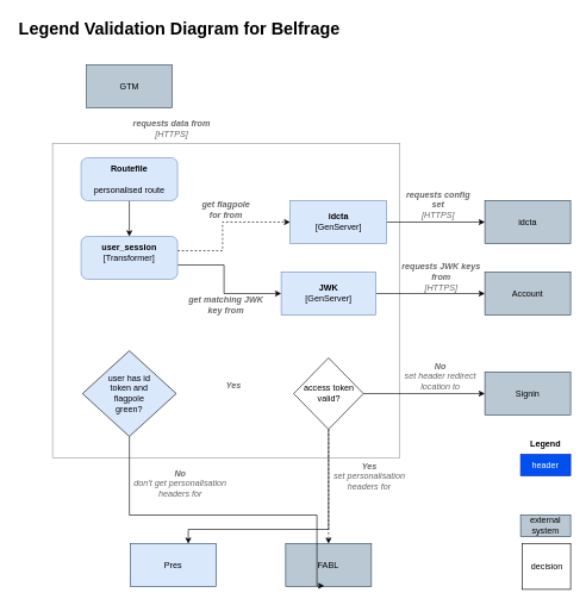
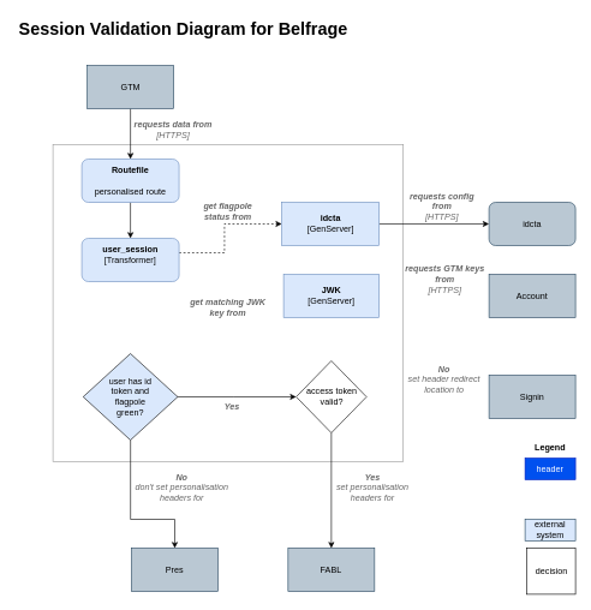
  <mxCell id="0" />
  <mxCell id="1" parent="0" />
  <mxCell id="2" value="" style="rounded=0;whiteSpace=wrap;html=1;fillColor=none;strokeColor=#999999;" parent="1" vertex="1"><mxGeometry x="73" y="200" width="486" height="440" as="geometry" /></mxCell>
- <mxCell id="3" value="&lt;h1&gt;Legend Validation Diagram for Belfrage&lt;/h1&gt;&lt;p&gt;&lt;br&gt;&lt;/p&gt;" style="text;html=1;strokeColor=none;fillColor=none;spacing=5;spacingTop=-20;whiteSpace=wrap;overflow=hidden;rounded=0;" parent="1" vertex="1"><mxGeometry x="20.5" y="20" width="505" height="100" as="geometry" /></mxCell>
- <mxCell id="4" value="idcta" style="rounded=0;whiteSpace=wrap;html=1;fillColor=#bac8d3;strokeColor=#23445d;" parent="1" vertex="1"><mxGeometry x="678" y="280" width="120" height="60" as="geometry" /></mxCell>
+ <mxCell id="3" value="&lt;h1&gt;Session Validation Diagram for Belfrage&lt;/h1&gt;&lt;p&gt;&lt;br&gt;&lt;/p&gt;" style="text;html=1;strokeColor=none;fillColor=none;spacing=5;spacingTop=-20;whiteSpace=wrap;overflow=hidden;rounded=0;" parent="1" vertex="1"><mxGeometry x="20.5" y="20" width="505" height="100" as="geometry" /></mxCell>
+ <mxCell id="4" value="idcta" style="whiteSpace=wrap;html=1;fillColor=#bac8d3;strokeColor=#23445d;rounded=1;" parent="1" vertex="1"><mxGeometry x="678" y="280" width="120" height="60" as="geometry" /></mxCell>
  <mxCell id="5" value="Account" style="rounded=0;whiteSpace=wrap;html=1;fillColor=#bac8d3;strokeColor=#23445d;" parent="1" vertex="1"><mxGeometry x="678" y="380" width="120" height="60" as="geometry" /></mxCell>
- <mxCell id="6" value="&lt;font color=&quot;#666666&quot;&gt;&lt;i&gt;&lt;b&gt;requests JWK keys from&lt;/b&gt;&lt;br&gt;[HTTPS]&lt;/i&gt;&lt;/font&gt;" style="text;html=1;strokeColor=none;fillColor=none;align=center;verticalAlign=middle;whiteSpace=wrap;rounded=0;" parent="1" vertex="1"><mxGeometry x="552" y="377" width="130" height="20" as="geometry" /></mxCell>
- <mxCell id="7" value="&lt;font color=&quot;#666666&quot;&gt;&lt;i&gt;&lt;b&gt;requests config set&lt;/b&gt;&lt;br&gt;[HTTPS]&lt;/i&gt;&lt;/font&gt;" style="text;html=1;strokeColor=none;fillColor=none;align=center;verticalAlign=middle;whiteSpace=wrap;rounded=0;" parent="1" vertex="1"><mxGeometry x="560.25" y="276" width="106" height="20" as="geometry" /></mxCell>
+ <mxCell id="6" value="&lt;font color=&quot;#666666&quot;&gt;&lt;i&gt;&lt;b&gt;requests GTM keys from&lt;/b&gt;&lt;br&gt;[HTTPS]&lt;/i&gt;&lt;/font&gt;" style="text;html=1;strokeColor=none;fillColor=none;align=center;verticalAlign=middle;whiteSpace=wrap;rounded=0;" parent="1" vertex="1"><mxGeometry x="552" y="377" width="130" height="20" as="geometry" /></mxCell>
+ <mxCell id="7" value="&lt;font color=&quot;#666666&quot;&gt;&lt;i&gt;&lt;b&gt;requests config from&lt;/b&gt;&lt;br&gt;[HTTPS]&lt;/i&gt;&lt;/font&gt;" style="text;html=1;strokeColor=none;fillColor=none;align=center;verticalAlign=middle;whiteSpace=wrap;rounded=0;" parent="1" vertex="1"><mxGeometry x="560.25" y="276" width="106" height="20" as="geometry" /></mxCell>
  <mxCell id="8" value="&lt;font color=&quot;#666666&quot;&gt;&lt;i&gt;&lt;b&gt;requests data from&lt;/b&gt;&lt;br&gt;[HTTPS]&lt;/i&gt;&lt;/font&gt;" style="text;html=1;strokeColor=none;fillColor=none;align=center;verticalAlign=middle;whiteSpace=wrap;rounded=0;" parent="1" vertex="1"><mxGeometry x="175" y="169" width="130" height="20" as="geometry" /></mxCell>
+ <mxCell id="9" style="edgeStyle=orthogonalEdgeStyle;rounded=0;orthogonalLoop=1;jettySize=auto;html=1;" parent="1" source="41" target="14" edge="1"><mxGeometry relative="1" as="geometry"><Array as="points" /><mxPoint x="269" y="220" as="targetPoint" /><mxPoint x="180.51" y="150" as="sourcePoint" /></mxGeometry></mxCell>
  <mxCell id="10" value="Signin" style="rounded=0;whiteSpace=wrap;html=1;fillColor=#bac8d3;strokeColor=#23445d;" parent="1" vertex="1"><mxGeometry x="678" y="520" width="120" height="60" as="geometry" /></mxCell>
- <mxCell id="11" value="Pres" style="rounded=0;whiteSpace=wrap;html=1;fillColor=#dae8fc;strokeColor=#23445d;" parent="1" vertex="1"><mxGeometry x="182" y="760" width="120" height="60" as="geometry" /></mxCell>
+ <mxCell id="11" value="Pres" style="rounded=0;whiteSpace=wrap;html=1;fillColor=#bac8d3;strokeColor=#23445d;" parent="1" vertex="1"><mxGeometry x="182" y="760" width="120" height="60" as="geometry" /></mxCell>
  <mxCell id="12" value="FABL" style="rounded=0;whiteSpace=wrap;html=1;fillColor=#bac8d3;strokeColor=#23445d;" parent="1" vertex="1"><mxGeometry x="399.25" y="760" width="120" height="60" as="geometry" /></mxCell>
  <mxCell id="13" style="edgeStyle=orthogonalEdgeStyle;rounded=0;orthogonalLoop=1;jettySize=auto;html=1;" parent="1" source="14" target="19" edge="1"><mxGeometry relative="1" as="geometry" /></mxCell>
  <mxCell id="14" value="&lt;b&gt;Routefile&lt;/b&gt;&lt;br&gt;&lt;br&gt;personalised route" style="whiteSpace=wrap;html=1;fillColor=#dae8fc;strokeColor=#6c8ebf;rounded=1;" parent="1" vertex="1"><mxGeometry x="113" y="220" width="135" height="60" as="geometry" /></mxCell>
- <mxCell id="15" style="edgeStyle=orthogonalEdgeStyle;rounded=0;orthogonalLoop=1;jettySize=auto;html=1;entryX=0;entryY=0.5;entryDx=0;entryDy=0;" edge="1" parent="1" source="16" target="5"><mxGeometry relative="1" as="geometry" /></mxCell>
  <mxCell id="16" value="&lt;b&gt;JWK&lt;br&gt;&lt;/b&gt;[GenServer]&lt;b&gt;&lt;br&gt;&lt;/b&gt;" style="rounded=0;whiteSpace=wrap;html=1;fillColor=#dae8fc;strokeColor=#6c8ebf;" parent="1" vertex="1"><mxGeometry x="393" y="380" width="132.5" height="60" as="geometry" /></mxCell>
  <mxCell id="17" style="edgeStyle=orthogonalEdgeStyle;rounded=0;orthogonalLoop=1;jettySize=auto;html=1;dashed=1;" parent="1" source="19" target="21" edge="1"><mxGeometry relative="1" as="geometry"><Array as="points"><mxPoint x="311" y="350" /><mxPoint x="311" y="310" /></Array></mxGeometry></mxCell>
- <mxCell id="18" style="edgeStyle=orthogonalEdgeStyle;rounded=0;orthogonalLoop=1;jettySize=auto;html=1;" parent="1" source="19" edge="1" target="16"><mxGeometry relative="1" as="geometry"><mxPoint x="393" y="440" as="targetPoint" /><Array as="points"><mxPoint x="313" y="370" /><mxPoint x="313" y="410" /></Array></mxGeometry></mxCell>
  <mxCell id="19" value="&lt;b&gt;user_session&lt;br&gt;&lt;/b&gt;[Transformer]&lt;br&gt;&amp;nbsp;&lt;br&gt;" style="whiteSpace=wrap;html=1;fillColor=#dae8fc;strokeColor=#6c8ebf;rounded=1;" parent="1" vertex="1"><mxGeometry x="113" y="330" width="135" height="60" as="geometry" /></mxCell>
  <mxCell id="20" style="edgeStyle=orthogonalEdgeStyle;rounded=0;orthogonalLoop=1;jettySize=auto;html=1;entryX=0;entryY=0.5;entryDx=0;entryDy=0;" edge="1" parent="1" source="21" target="4"><mxGeometry relative="1" as="geometry" /></mxCell>
- <mxCell id="21" value="&lt;b&gt;idcta&lt;/b&gt;&lt;br&gt;[GenServer]" style="rounded=0;whiteSpace=wrap;html=1;fillColor=#dae8fc;strokeColor=#6c8ebf;" parent="1" vertex="1"><mxGeometry x="405.5" y="280" width="135" height="60" as="geometry" /></mxCell>
- <mxCell id="22" value="&lt;font color=&quot;#666666&quot;&gt;&lt;i&gt;&lt;b&gt;get flagpole&lt;br&gt;for&amp;nbsp;from&lt;/b&gt;&lt;br&gt;&lt;/i&gt;&lt;/font&gt;" style="text;html=1;strokeColor=none;fillColor=none;align=center;verticalAlign=middle;whiteSpace=wrap;rounded=0;" parent="1" vertex="1"><mxGeometry x="251" y="282" width="130" height="20" as="geometry" /></mxCell>
+ <mxCell id="21" value="&lt;b&gt;idcta&lt;/b&gt;&lt;br&gt;[GenServer]" style="rounded=0;whiteSpace=wrap;html=1;fillColor=#dae8fc;strokeColor=#6c8ebf;" parent="1" vertex="1"><mxGeometry x="390.5" y="280" width="135" height="60" as="geometry" /></mxCell>
+ <mxCell id="22" value="&lt;font color=&quot;#666666&quot;&gt;&lt;i&gt;&lt;b&gt;get flagpole&lt;br&gt;status&amp;nbsp;from&lt;/b&gt;&lt;br&gt;&lt;/i&gt;&lt;/font&gt;" style="text;html=1;strokeColor=none;fillColor=none;align=center;verticalAlign=middle;whiteSpace=wrap;rounded=0;" parent="1" vertex="1"><mxGeometry x="251" y="282" width="130" height="20" as="geometry" /></mxCell>
  <mxCell id="23" value="&lt;font color=&quot;#666666&quot;&gt;&lt;i&gt;&lt;b&gt;get matching JWK&lt;br&gt;key from&lt;/b&gt;&lt;br&gt;&lt;/i&gt;&lt;/font&gt;" style="text;html=1;strokeColor=none;fillColor=none;align=center;verticalAlign=middle;whiteSpace=wrap;rounded=0;" parent="1" vertex="1"><mxGeometry x="251" y="416" width="130" height="20" as="geometry" /></mxCell>
  <mxCell id="24" value="&lt;font color=&quot;#666666&quot;&gt;&lt;i&gt;&lt;b&gt;No&lt;/b&gt;&lt;br&gt;set header redirect location to&lt;br&gt;&lt;/i&gt;&lt;/font&gt;" style="text;html=1;strokeColor=none;fillColor=none;align=center;verticalAlign=middle;whiteSpace=wrap;rounded=0;" parent="1" vertex="1"><mxGeometry x="549.25" y="516" width="133.75" height="20" as="geometry" /></mxCell>
- <mxCell id="25" value="&lt;font color=&quot;#666666&quot;&gt;&lt;i&gt;&lt;b&gt;Yes&lt;/b&gt;&lt;br&gt;set personalisation headers for&lt;br&gt;&lt;/i&gt;&lt;/font&gt;" style="text;html=1;strokeColor=none;fillColor=none;align=center;verticalAlign=middle;whiteSpace=wrap;rounded=0;" parent="1" vertex="1"><mxGeometry x="461" y="656" width="111" height="20" as="geometry" /></mxCell>
- <mxCell id="26" style="edgeStyle=orthogonalEdgeStyle;rounded=0;orthogonalLoop=1;jettySize=auto;html=1;entryX=0;entryY=0.5;entryDx=0;entryDy=0;" parent="1" source="29" target="10" edge="1"><mxGeometry relative="1" as="geometry" /></mxCell>
- <mxCell id="27" style="edgeStyle=orthogonalEdgeStyle;rounded=0;orthogonalLoop=1;jettySize=auto;html=1;" parent="1" source="29" target="11" edge="1"><mxGeometry relative="1" as="geometry"><Array as="points"><mxPoint x="459" y="740" /><mxPoint x="263" y="740" /></Array></mxGeometry></mxCell>
- <mxCell id="28" style="edgeStyle=orthogonalEdgeStyle;rounded=0;orthogonalLoop=1;jettySize=auto;html=1;dashed=1;" parent="1" source="29" target="12" edge="1"><mxGeometry relative="1" as="geometry"><Array as="points"><mxPoint x="459" y="800" /><mxPoint x="459" y="800" /></Array></mxGeometry></mxCell>
+ <mxCell id="25" value="&lt;font color=&quot;#666666&quot;&gt;&lt;i&gt;&lt;b&gt;Yes&lt;/b&gt;&lt;br&gt;set personalisation headers for&lt;br&gt;&lt;/i&gt;&lt;/font&gt;" style="text;html=1;strokeColor=none;fillColor=none;align=center;verticalAlign=middle;whiteSpace=wrap;rounded=0;" parent="1" vertex="1"><mxGeometry x="461" y="666" width="111" height="20" as="geometry" /></mxCell>
+ <mxCell id="28" style="edgeStyle=orthogonalEdgeStyle;rounded=0;orthogonalLoop=1;jettySize=auto;html=1;" parent="1" source="29" target="12" edge="1"><mxGeometry relative="1" as="geometry"><Array as="points"><mxPoint x="459" y="800" /><mxPoint x="459" y="800" /></Array></mxGeometry></mxCell>
  <mxCell id="29" value="access token valid?" style="rhombus;whiteSpace=wrap;html=1;" parent="1" vertex="1"><mxGeometry x="410.5" y="500" width="97.5" height="100" as="geometry" /></mxCell>
- <mxCell id="32" style="edgeStyle=orthogonalEdgeStyle;rounded=0;orthogonalLoop=1;jettySize=auto;html=1;entryX=0.45;entryY=0.983;entryDx=0;entryDy=0;entryPerimeter=0;" parent="1" source="33" target="12" edge="1"><mxGeometry relative="1" as="geometry"><Array as="points"><mxPoint x="181" y="720" /><mxPoint x="443" y="720" /></Array></mxGeometry></mxCell>
+ <mxCell id="30" style="edgeStyle=orthogonalEdgeStyle;rounded=0;orthogonalLoop=1;jettySize=auto;html=1;" parent="1" source="33" target="29" edge="1"><mxGeometry relative="1" as="geometry"><Array as="points"><mxPoint x="323" y="550" /><mxPoint x="323" y="550" /></Array></mxGeometry></mxCell>
+ <mxCell id="31" style="edgeStyle=orthogonalEdgeStyle;rounded=0;orthogonalLoop=1;jettySize=auto;html=1;" parent="1" source="33" target="11" edge="1"><mxGeometry relative="1" as="geometry"><Array as="points"><mxPoint x="181" y="720" /><mxPoint x="242" y="720" /></Array></mxGeometry></mxCell>
  <mxCell id="33" value="user has id &lt;br&gt;token and&lt;br&gt;flagpole&lt;br&gt;green?" style="rhombus;whiteSpace=wrap;html=1;fillColor=#dae8fc;" parent="1" vertex="1"><mxGeometry x="114.89" y="490" width="131.25" height="120" as="geometry" /></mxCell>
- <mxCell id="34" value="&lt;font color=&quot;#666666&quot;&gt;&lt;i&gt;&lt;b&gt;No&lt;/b&gt;&lt;br&gt;don't get personalisation&lt;br&gt;headers for&lt;br&gt;&lt;/i&gt;&lt;/font&gt;" style="text;html=1;strokeColor=none;fillColor=none;align=center;verticalAlign=middle;whiteSpace=wrap;rounded=0;" parent="1" vertex="1"><mxGeometry x="182" y="666" width="140" height="20" as="geometry" /></mxCell>
- <mxCell id="35" value="&lt;font color=&quot;#666666&quot;&gt;&lt;i&gt;&lt;b&gt;Yes&lt;/b&gt;&lt;br&gt;&lt;/i&gt;&lt;/font&gt;" style="text;html=1;strokeColor=none;fillColor=none;align=center;verticalAlign=middle;whiteSpace=wrap;rounded=0;" parent="1" vertex="1"><mxGeometry x="309.25" y="528.5" width="35" height="20" as="geometry" /></mxCell>
+ <mxCell id="34" value="&lt;font color=&quot;#666666&quot;&gt;&lt;i&gt;&lt;b&gt;No&lt;/b&gt;&lt;br&gt;don't set personalisation&lt;br&gt;headers for&lt;br&gt;&lt;/i&gt;&lt;/font&gt;" style="text;html=1;strokeColor=none;fillColor=none;align=center;verticalAlign=middle;whiteSpace=wrap;rounded=0;" parent="1" vertex="1"><mxGeometry x="182" y="666" width="140" height="20" as="geometry" /></mxCell>
+ <mxCell id="35" value="&lt;font color=&quot;#666666&quot;&gt;&lt;i&gt;&lt;b&gt;Yes&lt;/b&gt;&lt;br&gt;&lt;/i&gt;&lt;/font&gt;" style="text;html=1;strokeColor=none;fillColor=none;align=center;verticalAlign=middle;whiteSpace=wrap;rounded=0;" parent="1" vertex="1"><mxGeometry x="304.25" y="553.5" width="35" height="20" as="geometry" /></mxCell>
  <mxCell id="36" style="edgeStyle=orthogonalEdgeStyle;rounded=0;orthogonalLoop=1;jettySize=auto;html=1;exitX=0.5;exitY=1;exitDx=0;exitDy=0;" edge="1" parent="1" source="25" target="25"><mxGeometry relative="1" as="geometry" /></mxCell>
  <mxCell id="37" value="decision" style="whiteSpace=wrap;html=1;rounded=0;" vertex="1" parent="1"><mxGeometry x="730.5" y="760" width="67.5" height="64" as="geometry" /></mxCell>
  <mxCell id="38" value="header" style="rounded=0;whiteSpace=wrap;html=1;fillColor=#0050ef;strokeColor=#001DBC;fontColor=#ffffff;" parent="1" vertex="1"><mxGeometry x="728" y="635" width="70" height="30" as="geometry" /></mxCell>
- <mxCell id="39" value="external system" style="rounded=0;whiteSpace=wrap;html=1;fillColor=#bac8d3;strokeColor=#23445d;" parent="1" vertex="1"><mxGeometry x="728" y="720" width="70" height="30" as="geometry" /></mxCell>
+ <mxCell id="39" value="external system" style="rounded=0;whiteSpace=wrap;html=1;fillColor=#dae8fc;strokeColor=#23445d;" parent="1" vertex="1"><mxGeometry x="728" y="720" width="70" height="30" as="geometry" /></mxCell>
  <mxCell id="40" value="&lt;b&gt;Legend&lt;/b&gt;" style="text;html=1;strokeColor=none;fillColor=none;align=center;verticalAlign=middle;whiteSpace=wrap;rounded=0;" parent="1" vertex="1"><mxGeometry x="728" y="610" width="70" height="20" as="geometry" /></mxCell>
  <mxCell id="41" value="GTM" style="rounded=0;whiteSpace=wrap;html=1;fillColor=#bac8d3;strokeColor=#23445d;" vertex="1" parent="1"><mxGeometry x="120.52" y="90" width="120" height="60" as="geometry" /></mxCell>
